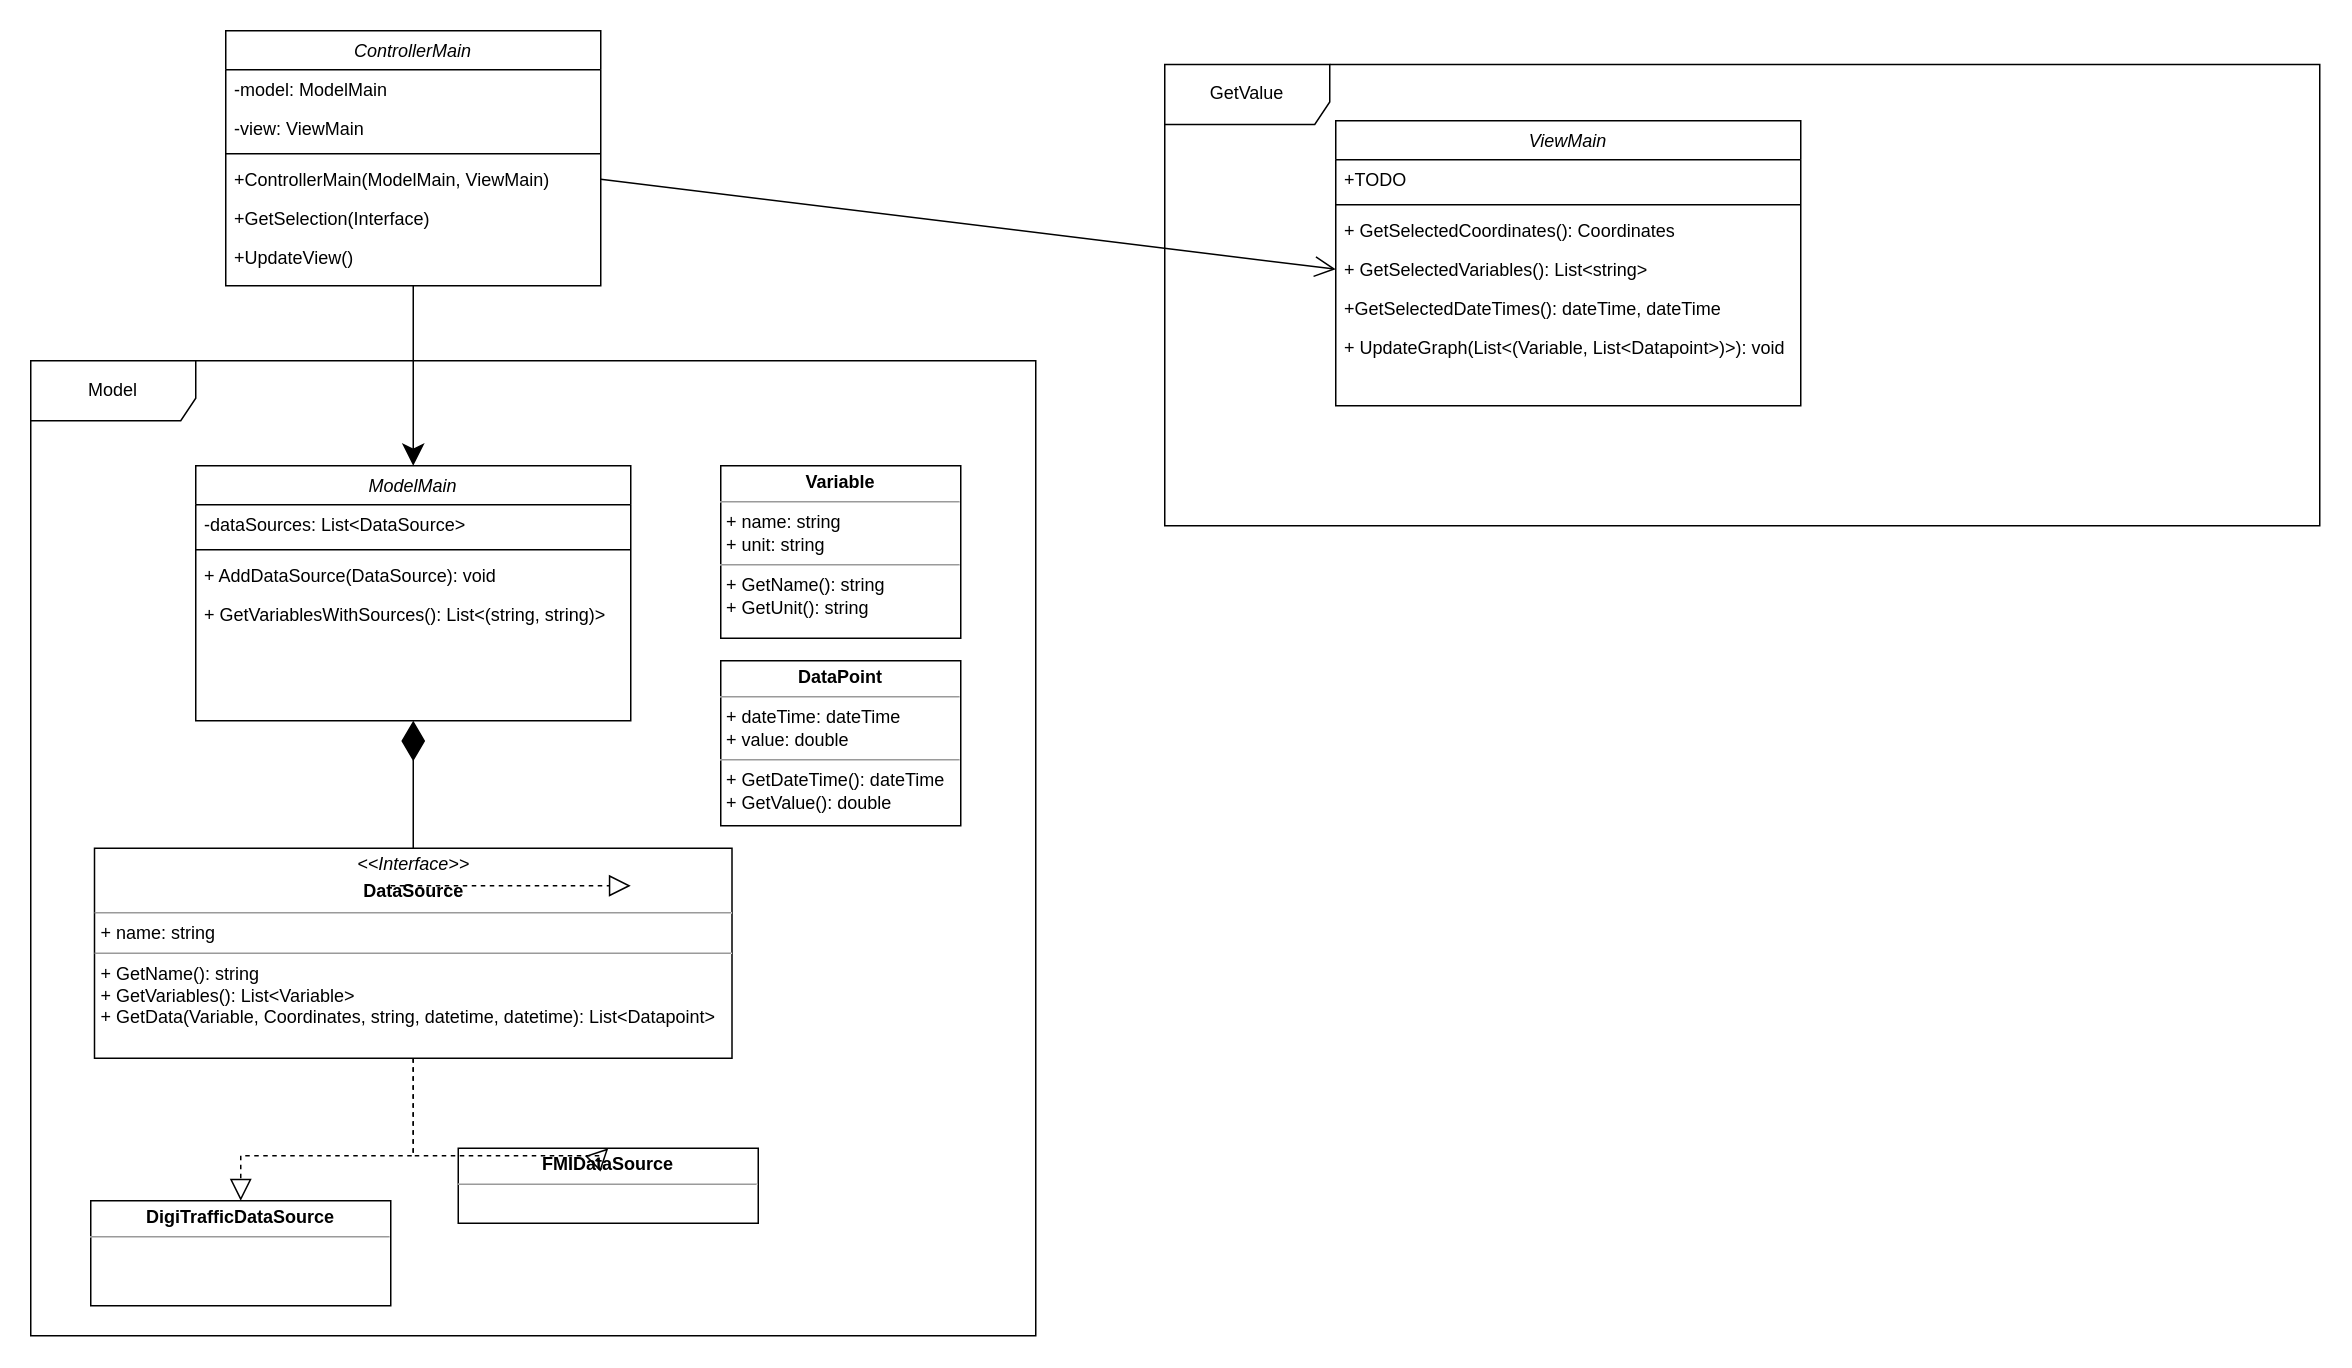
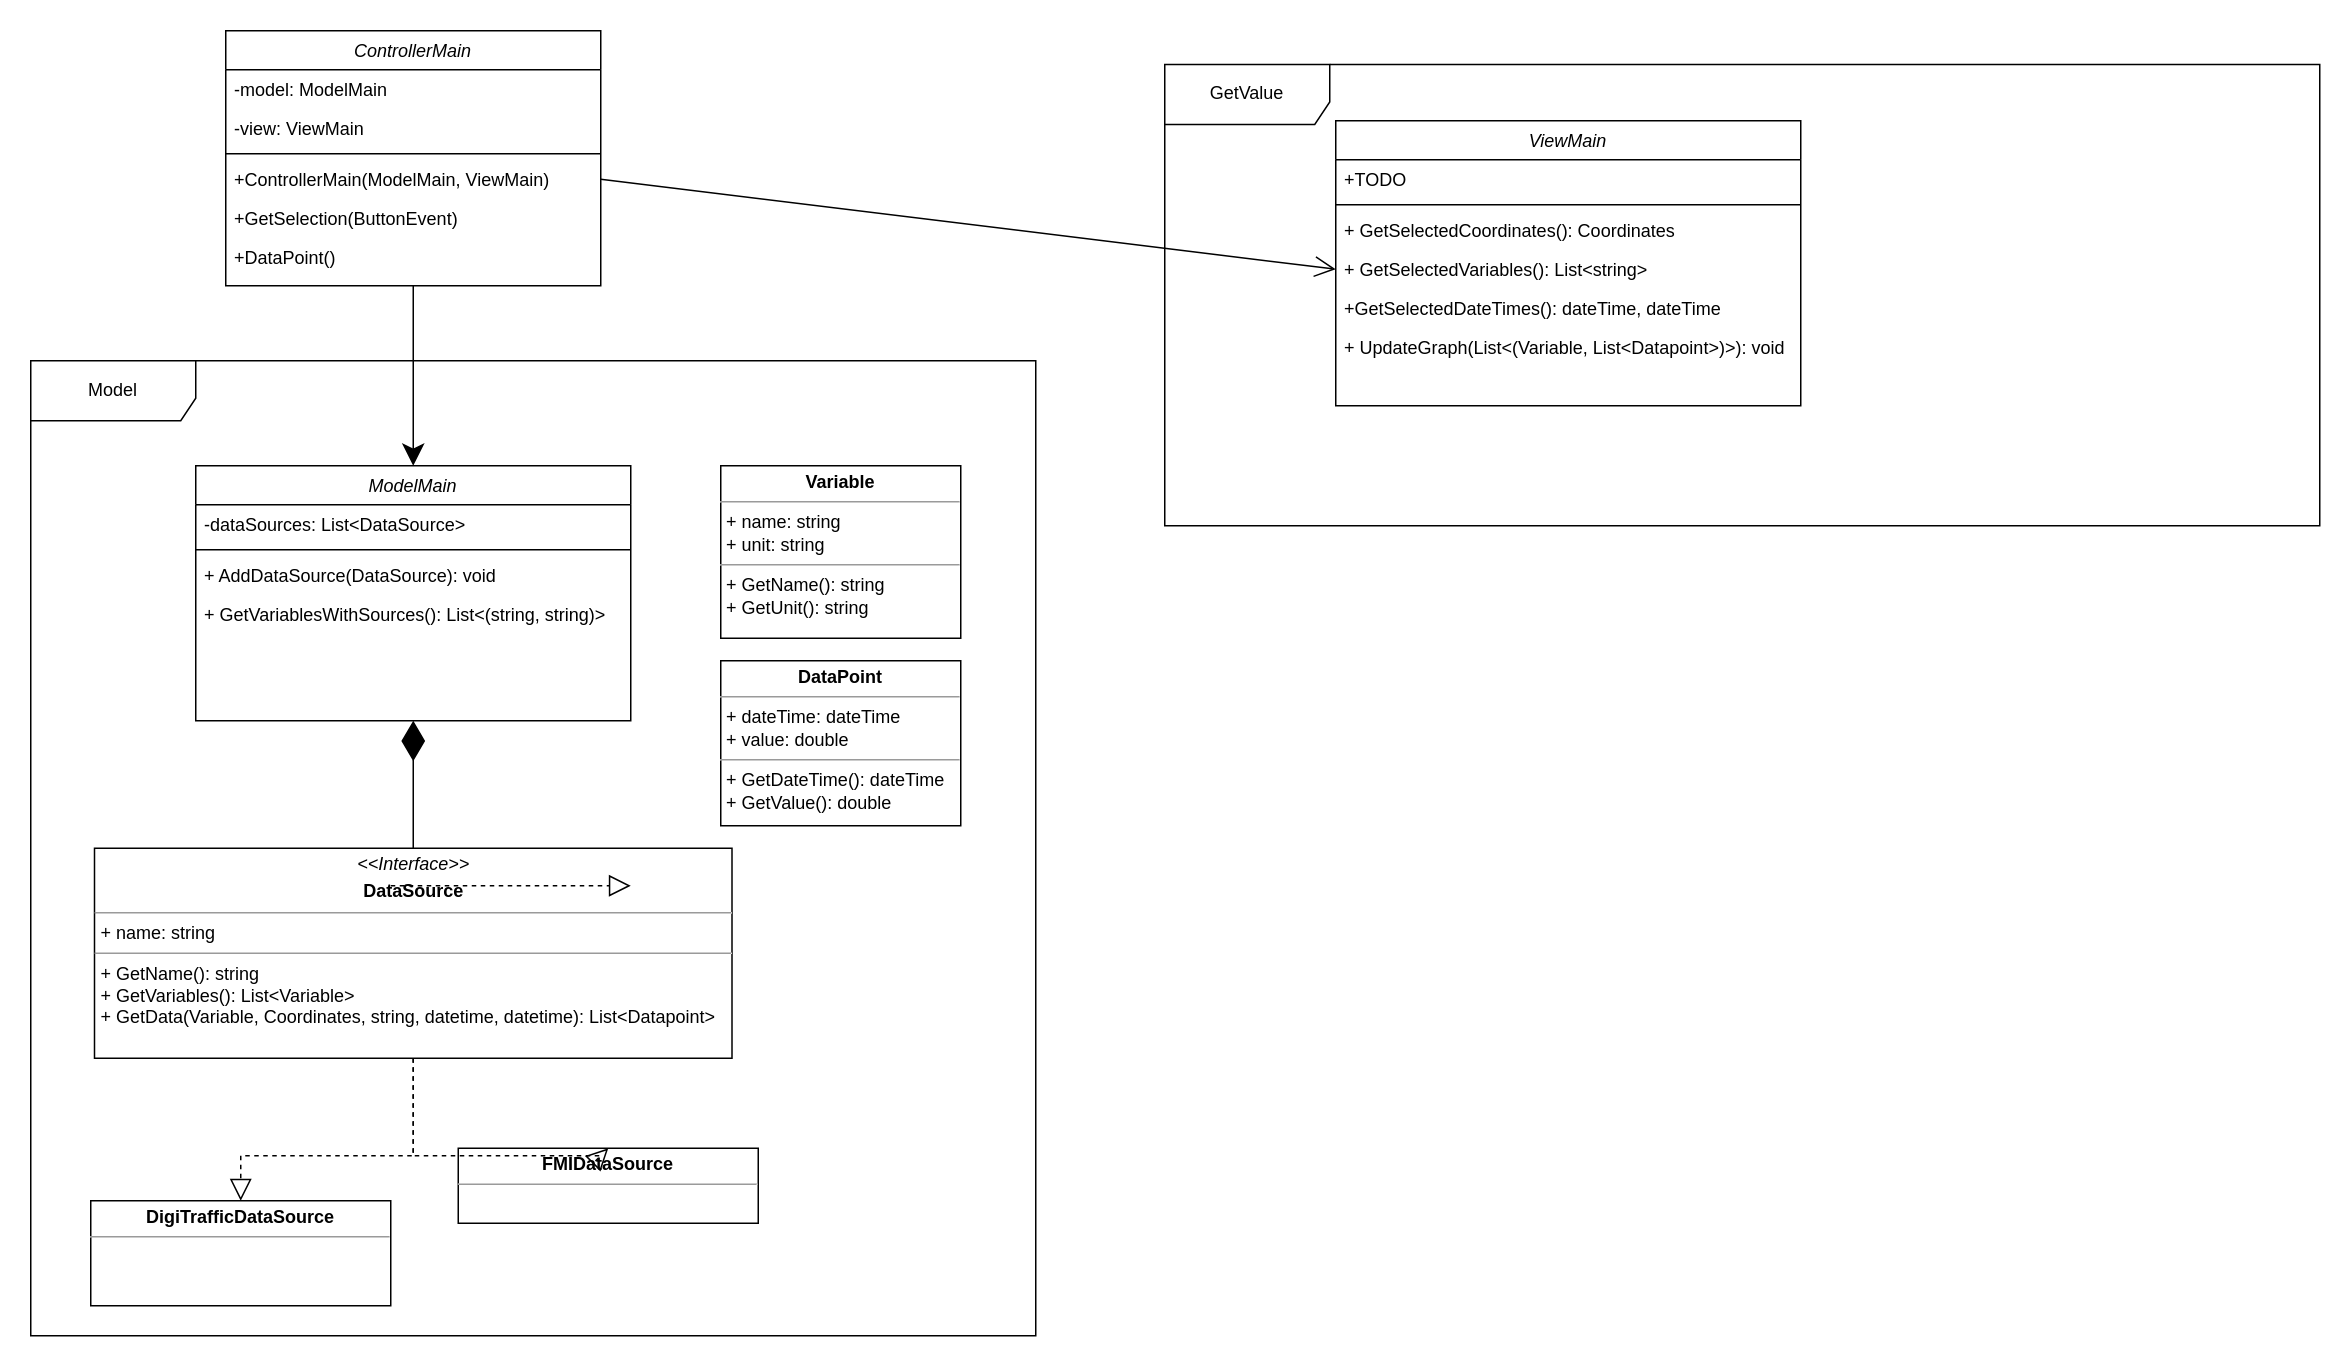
  <mxCell id="0" />
  <mxCell id="1" parent="0" />
  <mxCell id="2" value="GetValue" style="shape=umlFrame;whiteSpace=wrap;html=1;width=110;height=40;" vertex="1" parent="1"><mxGeometry x="776" y="42.5" width="770" height="307.5" as="geometry" /></mxCell>
  <mxCell id="3" value="ControllerMain" style="swimlane;fontStyle=2;align=center;verticalAlign=top;childLayout=stackLayout;horizontal=1;startSize=26;horizontalStack=0;resizeParent=1;resizeLast=0;collapsible=1;marginBottom=0;rounded=0;shadow=0;strokeWidth=1;" parent="1" vertex="1"><mxGeometry x="150" y="20" width="250" height="170" as="geometry"><mxRectangle x="230" y="140" width="160" height="26" as="alternateBounds" /></mxGeometry></mxCell>
  <mxCell id="4" value="-model: ModelMain" style="text;align=left;verticalAlign=top;spacingLeft=4;spacingRight=4;overflow=hidden;rotatable=0;points=[[0,0.5],[1,0.5]];portConstraint=eastwest;" parent="3" vertex="1"><mxGeometry y="26" width="250" height="26" as="geometry" /></mxCell>
  <mxCell id="5" value="-view: ViewMain" style="text;align=left;verticalAlign=top;spacingLeft=4;spacingRight=4;overflow=hidden;rotatable=0;points=[[0,0.5],[1,0.5]];portConstraint=eastwest;rounded=0;shadow=0;html=0;" parent="3" vertex="1"><mxGeometry y="52" width="250" height="26" as="geometry" /></mxCell>
  <mxCell id="6" value="" style="line;html=1;strokeWidth=1;align=left;verticalAlign=middle;spacingTop=-1;spacingLeft=3;spacingRight=3;rotatable=0;labelPosition=right;points=[];portConstraint=eastwest;" parent="3" vertex="1"><mxGeometry y="78" width="250" height="8" as="geometry" /></mxCell>
  <mxCell id="7" value="+ControllerMain(ModelMain, ViewMain)&#10;" style="text;align=left;verticalAlign=top;spacingLeft=4;spacingRight=4;overflow=hidden;rotatable=0;points=[[0,0.5],[1,0.5]];portConstraint=eastwest;" parent="3" vertex="1"><mxGeometry y="86" width="250" height="26" as="geometry" /></mxCell>
- <mxCell id="8" value="+GetSelection(Interface)" style="text;align=left;verticalAlign=top;spacingLeft=4;spacingRight=4;overflow=hidden;rotatable=0;points=[[0,0.5],[1,0.5]];portConstraint=eastwest;" parent="3" vertex="1"><mxGeometry y="112" width="250" height="26" as="geometry" /></mxCell>
- <mxCell id="9" value="+UpdateView()" style="text;align=left;verticalAlign=top;spacingLeft=4;spacingRight=4;overflow=hidden;rotatable=0;points=[[0,0.5],[1,0.5]];portConstraint=eastwest;" parent="3" vertex="1"><mxGeometry y="138" width="250" height="26" as="geometry" /></mxCell>
+ <mxCell id="8" value="+GetSelection(ButtonEvent)" style="text;align=left;verticalAlign=top;spacingLeft=4;spacingRight=4;overflow=hidden;rotatable=0;points=[[0,0.5],[1,0.5]];portConstraint=eastwest;" parent="3" vertex="1"><mxGeometry y="112" width="250" height="26" as="geometry" /></mxCell>
+ <mxCell id="9" value="+DataPoint()" style="text;align=left;verticalAlign=top;spacingLeft=4;spacingRight=4;overflow=hidden;rotatable=0;points=[[0,0.5],[1,0.5]];portConstraint=eastwest;" parent="3" vertex="1"><mxGeometry y="138" width="250" height="26" as="geometry" /></mxCell>
  <mxCell id="10" value="Model" style="shape=umlFrame;whiteSpace=wrap;html=1;width=110;height=40;" parent="1" vertex="1"><mxGeometry x="20" y="240" width="670" height="650" as="geometry" /></mxCell>
  <mxCell id="11" value="ModelMain" style="swimlane;fontStyle=2;align=center;verticalAlign=top;childLayout=stackLayout;horizontal=1;startSize=26;horizontalStack=0;resizeParent=1;resizeLast=0;collapsible=1;marginBottom=0;rounded=0;shadow=0;strokeWidth=1;" parent="1" vertex="1"><mxGeometry x="130" y="310" width="290" height="170" as="geometry"><mxRectangle x="230" y="140" width="160" height="26" as="alternateBounds" /></mxGeometry></mxCell>
  <mxCell id="12" value="-dataSources: List&lt;DataSource&gt;" style="text;align=left;verticalAlign=top;spacingLeft=4;spacingRight=4;overflow=hidden;rotatable=0;points=[[0,0.5],[1,0.5]];portConstraint=eastwest;" parent="11" vertex="1"><mxGeometry y="26" width="290" height="26" as="geometry" /></mxCell>
  <mxCell id="13" value="" style="line;html=1;strokeWidth=1;align=left;verticalAlign=middle;spacingTop=-1;spacingLeft=3;spacingRight=3;rotatable=0;labelPosition=right;points=[];portConstraint=eastwest;" parent="11" vertex="1"><mxGeometry y="52" width="290" height="8" as="geometry" /></mxCell>
  <mxCell id="14" value="+ AddDataSource(DataSource): void" style="text;align=left;verticalAlign=top;spacingLeft=4;spacingRight=4;overflow=hidden;rotatable=0;points=[[0,0.5],[1,0.5]];portConstraint=eastwest;" parent="11" vertex="1"><mxGeometry y="60" width="290" height="26" as="geometry" /></mxCell>
  <mxCell id="15" value="+ GetVariablesWithSources(): List&lt;(string, string)&gt;" style="text;align=left;verticalAlign=top;spacingLeft=4;spacingRight=4;overflow=hidden;rotatable=0;points=[[0,0.5],[1,0.5]];portConstraint=eastwest;" parent="11" vertex="1"><mxGeometry y="86" width="290" height="26" as="geometry" /></mxCell>
  <mxCell id="16" value="" style="endArrow=diamondThin;endFill=1;endSize=24;html=1;rounded=0;entryX=0.5;entryY=1;entryDx=0;entryDy=0;exitX=0.5;exitY=0;exitDx=0;exitDy=0;" parent="1" source="17" target="11" edge="1"><mxGeometry width="160" relative="1" as="geometry"><mxPoint x="275" y="560" as="sourcePoint" /><mxPoint x="320" y="510" as="targetPoint" /></mxGeometry></mxCell>
  <mxCell id="17" value="&lt;p style=&quot;margin:0px;margin-top:4px;text-align:center;&quot;&gt;&lt;i&gt;&amp;lt;&amp;lt;Interface&amp;gt;&amp;gt;&lt;/i&gt;&lt;b&gt;&lt;br&gt;&lt;/b&gt;&lt;/p&gt;&lt;p style=&quot;margin:0px;margin-top:4px;text-align:center;&quot;&gt;&lt;b&gt;DataSource&lt;/b&gt;&lt;br&gt;&lt;b&gt;&lt;/b&gt;&lt;/p&gt;&lt;hr size=&quot;1&quot;&gt;&lt;p style=&quot;margin:0px;margin-left:4px;&quot;&gt;+ name: string&lt;/p&gt;&lt;hr size=&quot;1&quot;&gt;&lt;p style=&quot;margin:0px;margin-left:4px;&quot;&gt;+ GetName(): string&lt;br&gt;+ GetVariables(): List&amp;lt;Variable&amp;gt;&lt;/p&gt;&lt;p style=&quot;margin:0px;margin-left:4px;&quot;&gt;+ GetData(Variable, Coordinates, string, datetime, datetime): List&amp;lt;Datapoint&amp;gt;&lt;br&gt;&lt;/p&gt;" style="verticalAlign=top;align=left;overflow=fill;fontSize=12;fontFamily=Helvetica;html=1;" parent="1" vertex="1"><mxGeometry x="62.5" y="565" width="425" height="140" as="geometry" /></mxCell>
  <mxCell id="18" value="&lt;p style=&quot;margin:0px;margin-top:4px;text-align:center;&quot;&gt;&lt;b&gt;Variable&lt;/b&gt;&lt;/p&gt;&lt;hr size=&quot;1&quot;&gt;&lt;p style=&quot;margin:0px;margin-left:4px;&quot;&gt;+ name: string&lt;/p&gt;&lt;p style=&quot;margin:0px;margin-left:4px;&quot;&gt;+ unit: string&lt;br&gt;&lt;/p&gt;&lt;hr size=&quot;1&quot;&gt;&lt;p style=&quot;margin:0px;margin-left:4px;&quot;&gt;+ GetName(): string&lt;br&gt;&lt;/p&gt;&lt;p style=&quot;margin:0px;margin-left:4px;&quot;&gt;+ GetUnit(): string&lt;br&gt;&lt;/p&gt;" style="verticalAlign=top;align=left;overflow=fill;fontSize=12;fontFamily=Helvetica;html=1;" parent="1" vertex="1"><mxGeometry x="480" y="310" width="160" height="115" as="geometry" /></mxCell>
  <mxCell id="19" value="&lt;p style=&quot;margin:0px;margin-top:4px;text-align:center;&quot;&gt;&lt;b&gt;DataPoint&lt;/b&gt;&lt;/p&gt;&lt;hr size=&quot;1&quot;&gt;&lt;p style=&quot;margin:0px;margin-left:4px;&quot;&gt;+ dateTime: dateTime&lt;/p&gt;&lt;p style=&quot;margin:0px;margin-left:4px;&quot;&gt;+ value: double&lt;br&gt;&lt;/p&gt;&lt;hr size=&quot;1&quot;&gt;&lt;p style=&quot;margin:0px;margin-left:4px;&quot;&gt;+ GetDateTime(): dateTime&lt;/p&gt;&lt;p style=&quot;margin:0px;margin-left:4px;&quot;&gt;+ GetValue(): double&lt;br&gt;&lt;/p&gt;" style="verticalAlign=top;align=left;overflow=fill;fontSize=12;fontFamily=Helvetica;html=1;" parent="1" vertex="1"><mxGeometry x="480" y="440" width="160" height="110" as="geometry" /></mxCell>
  <mxCell id="20" value="&lt;p style=&quot;margin:0px;margin-top:4px;text-align:center;&quot;&gt;&lt;b&gt;DigiTrafficDataSource&lt;/b&gt;&lt;/p&gt;&lt;hr size=&quot;1&quot;&gt;&lt;div style=&quot;height:2px;&quot;&gt;&lt;/div&gt;" style="verticalAlign=top;align=left;overflow=fill;fontSize=12;fontFamily=Helvetica;html=1;" parent="1" vertex="1"><mxGeometry x="60" y="800" width="200" height="70" as="geometry" /></mxCell>
  <mxCell id="21" value="" style="endArrow=block;dashed=1;endFill=0;endSize=12;html=1;rounded=0;" parent="1" edge="1"><mxGeometry width="160" relative="1" as="geometry"><mxPoint x="260" y="590" as="sourcePoint" /><mxPoint x="420" y="590" as="targetPoint" /></mxGeometry></mxCell>
  <mxCell id="22" value="" style="endArrow=block;dashed=1;endFill=0;endSize=12;html=1;rounded=0;entryX=0.5;entryY=0;entryDx=0;entryDy=0;exitX=0.5;exitY=1;exitDx=0;exitDy=0;" parent="1" source="17" target="20" edge="1"><mxGeometry width="160" relative="1" as="geometry"><mxPoint x="320" y="760" as="sourcePoint" /><mxPoint x="480" y="760" as="targetPoint" /><Array as="points"><mxPoint x="275" y="770" /><mxPoint x="160" y="770" /></Array></mxGeometry></mxCell>
  <mxCell id="23" value="&lt;p style=&quot;margin:0px;margin-top:4px;text-align:center;&quot;&gt;&lt;b&gt;FMIDataSource&lt;/b&gt;&lt;/p&gt;&lt;hr size=&quot;1&quot;&gt;&lt;div style=&quot;height:2px;&quot;&gt;&lt;/div&gt;" style="verticalAlign=top;align=left;overflow=fill;fontSize=12;fontFamily=Helvetica;html=1;" parent="1" vertex="1"><mxGeometry x="305" y="765" width="200" height="50" as="geometry" /></mxCell>
  <mxCell id="24" value="" style="endArrow=block;dashed=1;endFill=0;endSize=12;html=1;rounded=0;entryX=0.5;entryY=0;entryDx=0;entryDy=0;exitX=0.5;exitY=1;exitDx=0;exitDy=0;" parent="1" source="17" target="23" edge="1"><mxGeometry width="160" relative="1" as="geometry"><mxPoint x="285" y="715" as="sourcePoint" /><mxPoint x="170" y="810" as="targetPoint" /><Array as="points"><mxPoint x="275" y="770" /><mxPoint x="400" y="770" /></Array></mxGeometry></mxCell>
  <mxCell id="25" value="" style="endArrow=classic;endFill=1;endSize=12;html=1;rounded=0;exitX=0.5;exitY=1;exitDx=0;exitDy=0;entryX=0.5;entryY=0;entryDx=0;entryDy=0;" edge="1" parent="1" source="3" target="11"><mxGeometry width="160" relative="1" as="geometry"><mxPoint x="280" y="210" as="sourcePoint" /><mxPoint x="440" y="210" as="targetPoint" /></mxGeometry></mxCell>
  <mxCell id="26" value="ViewMain" style="swimlane;fontStyle=2;align=center;verticalAlign=top;childLayout=stackLayout;horizontal=1;startSize=26;horizontalStack=0;resizeParent=1;resizeLast=0;collapsible=1;marginBottom=0;rounded=0;shadow=0;strokeWidth=1;" vertex="1" parent="1"><mxGeometry x="890" y="80" width="310" height="190" as="geometry"><mxRectangle x="230" y="140" width="160" height="26" as="alternateBounds" /></mxGeometry></mxCell>
  <mxCell id="27" value="+TODO" style="text;align=left;verticalAlign=top;spacingLeft=4;spacingRight=4;overflow=hidden;rotatable=0;points=[[0,0.5],[1,0.5]];portConstraint=eastwest;" vertex="1" parent="26"><mxGeometry y="26" width="310" height="26" as="geometry" /></mxCell>
  <mxCell id="28" value="" style="line;html=1;strokeWidth=1;align=left;verticalAlign=middle;spacingTop=-1;spacingLeft=3;spacingRight=3;rotatable=0;labelPosition=right;points=[];portConstraint=eastwest;" vertex="1" parent="26"><mxGeometry y="52" width="310" height="8" as="geometry" /></mxCell>
  <mxCell id="29" value="+ GetSelectedCoordinates(): Coordinates" style="text;align=left;verticalAlign=top;spacingLeft=4;spacingRight=4;overflow=hidden;rotatable=0;points=[[0,0.5],[1,0.5]];portConstraint=eastwest;" vertex="1" parent="26"><mxGeometry y="60" width="310" height="26" as="geometry" /></mxCell>
  <mxCell id="30" value="+ GetSelectedVariables(): List&lt;string&gt;" style="text;align=left;verticalAlign=top;spacingLeft=4;spacingRight=4;overflow=hidden;rotatable=0;points=[[0,0.5],[1,0.5]];portConstraint=eastwest;" vertex="1" parent="26"><mxGeometry y="86" width="310" height="26" as="geometry" /></mxCell>
  <mxCell id="31" value="+GetSelectedDateTimes(): dateTime, dateTime" style="text;align=left;verticalAlign=top;spacingLeft=4;spacingRight=4;overflow=hidden;rotatable=0;points=[[0,0.5],[1,0.5]];portConstraint=eastwest;" vertex="1" parent="26"><mxGeometry y="112" width="310" height="26" as="geometry" /></mxCell>
  <mxCell id="32" value="+ UpdateGraph(List&lt;(Variable, List&lt;Datapoint&gt;)&gt;): void" style="text;align=left;verticalAlign=top;spacingLeft=4;spacingRight=4;overflow=hidden;rotatable=0;points=[[0,0.5],[1,0.5]];portConstraint=eastwest;" vertex="1" parent="26"><mxGeometry y="138" width="310" height="26" as="geometry" /></mxCell>
  <mxCell id="33" value="" style="endArrow=open;endFill=1;endSize=12;html=1;rounded=0;exitX=1;exitY=0.5;exitDx=0;exitDy=0;entryX=0;entryY=0.5;entryDx=0;entryDy=0;" edge="1" parent="1" source="7" target="30"><mxGeometry width="160" relative="1" as="geometry"><mxPoint x="520" y="130" as="sourcePoint" /><mxPoint x="680" y="130" as="targetPoint" /></mxGeometry></mxCell>
